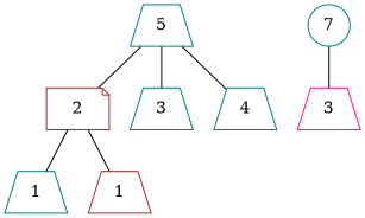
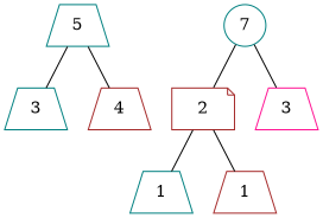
  graph {
    node [color=teal shape=trapezium]
    n1 [label=5]
    n2 [color=brown label=2 shape=note]
    n3 [label=3]
-   n4 [label=4]
+   n4 [color=brown label=4]
    n5 [label=1]
    n6 [color=brown label=1]
    n7 [label=7 shape=circle]
    n8 [color=deeppink label=3]
-   n1 -- n2
+   n7 -- n2
    n1 -- n3
    n1 -- n4
    n2 -- n5
    n2 -- n6
    n7 -- n8
  }
